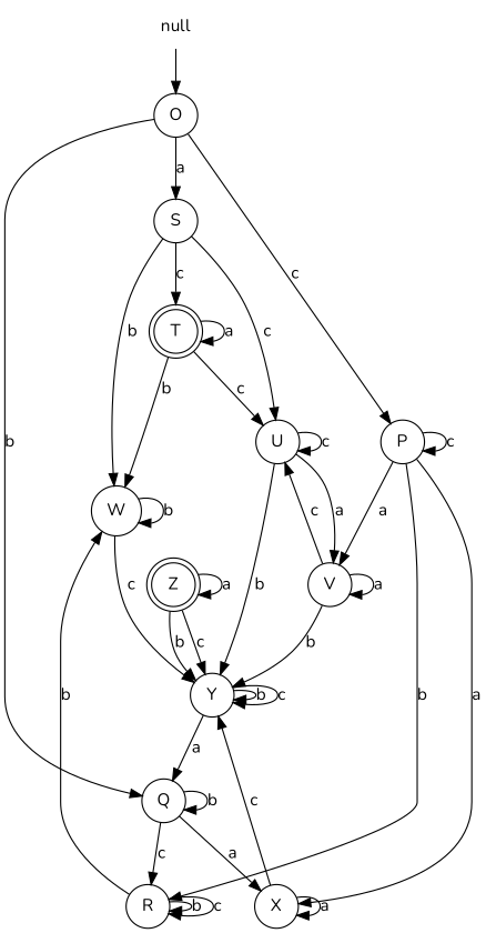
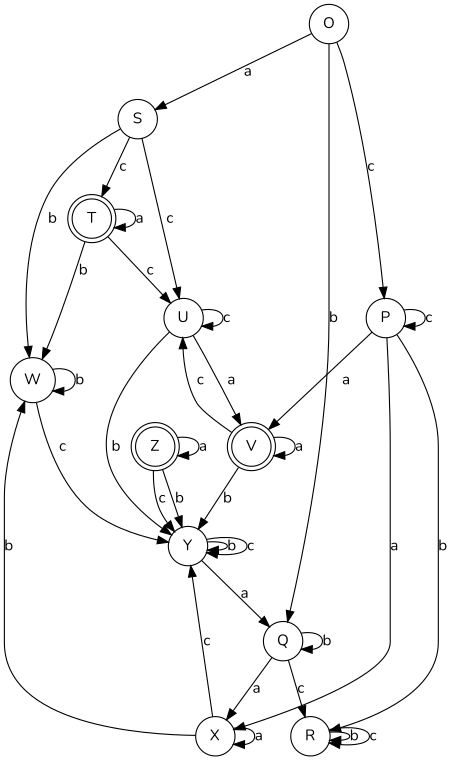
  digraph {
    fontname=Nunito
    rankdir=TB
    node [fontname=Nunito shape=circle]
    edge [fontname=Nunito]
    T [shape=doublecircle]
    W
    U
    Y
-   V
+   V [shape=doublecircle]
    Q
    X
    Z [shape=doublecircle]
-   null [shape=plaintext]
    O
    S
    P
    R
    T -> T [label=a]
    T -> W [label=b]
    T -> U [label=c]
    W -> W [label=b]
    W -> Y [label=c]
    U -> U [label=c]
    U -> Y [label=b]
    U -> V [label=a]
    Y -> Y [label=b]
    Y -> Y [label=c]
    Y -> Q [label=a]
    V -> U [label=c]
    V -> Y [label=b]
    V -> V [label=a]
    Q -> Q [label=b]
    Q -> X [label=a]
    Q -> R [label=c]
-   R -> W [label=b]
+   X -> W [label=b]
    X -> Y [label=c]
    X -> X [label=a]
    Z -> Y [label=b]
    Z -> Y [label=c]
    Z -> Z [label=a]
-   null -> O
    O -> Q [label=b]
    O -> S [label=a]
    O -> P [label=c]
    S -> T [label=c]
    S -> W [label=b]
    S -> U [label=c]
    P -> V [label=a]
    P -> X [label=a]
    P -> P [label=c]
    P -> R [label=b]
    R -> R [label=b]
    R -> R [label=c]
  }
